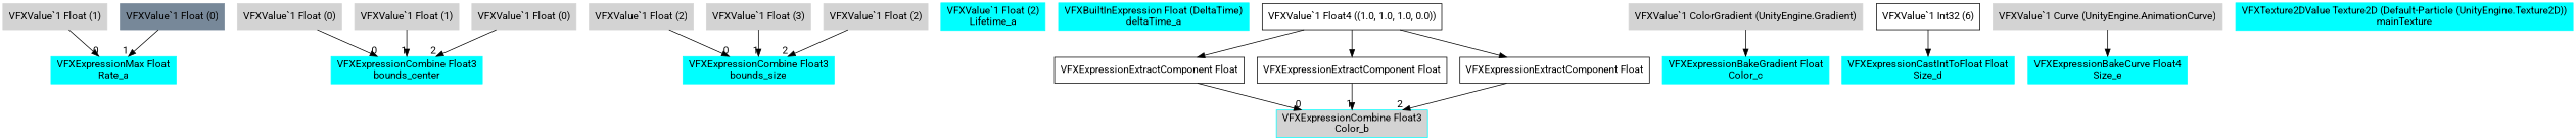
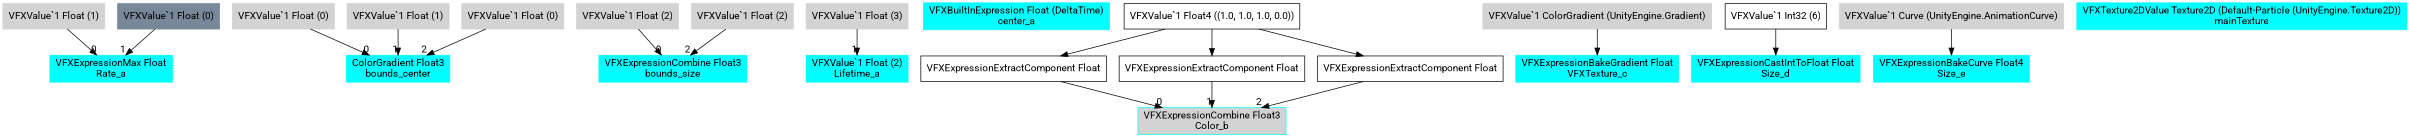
  digraph {
    fontname=Roboto
    node [color=cyan fontname=Roboto shape=box style=filled]
    edge [fontname=Roboto]
    n1 [label="VFXExpressionMax Float\nRate_a"]
    n2 [color=lightgray label="VFXValue`1 Float (1)"]
    n3 [color=lightslategray label="VFXValue`1 Float (0)"]
-   n4 [label="VFXExpressionCombine Float3\nbounds_center"]
+   n4 [label="ColorGradient Float3\nbounds_center"]
    n5 [color=lightgray label="VFXValue`1 Float (0)"]
    n6 [color=lightgray label="VFXValue`1 Float (1)"]
    n7 [color=lightgray label="VFXValue`1 Float (0)"]
    n8 [label="VFXExpressionCombine Float3\nbounds_size"]
    n9 [color=lightgray label="VFXValue`1 Float (2)"]
    n10 [color=lightgray label="VFXValue`1 Float (3)"]
    n11 [color=lightgray label="VFXValue`1 Float (2)"]
    n12 [label="VFXValue`1 Float (2)\nLifetime_a"]
-   n13 [label="VFXBuiltInExpression Float (DeltaTime)\ndeltaTime_a"]
+   n13 [label="VFXBuiltInExpression Float (DeltaTime)\ncenter_a"]
    n14 [fillcolor=lightgray label="VFXExpressionCombine Float3\nColor_b"]
    n15 [label="VFXExpressionExtractComponent Float" color="" style=""]
    n16 [label="VFXValue`1 Float4 ((1.0, 1.0, 1.0, 0.0))" color="" style=""]
    n17 [label="VFXExpressionExtractComponent Float" color="" style=""]
    n18 [label="VFXExpressionExtractComponent Float" color="" style=""]
-   n19 [label="VFXExpressionBakeGradient Float\nColor_c"]
+   n19 [label="VFXExpressionBakeGradient Float\nVFXTexture_c"]
    n20 [color=lightgray label="VFXValue`1 ColorGradient (UnityEngine.Gradient)"]
    n21 [label="VFXExpressionCastIntToFloat Float\nSize_d"]
    n22 [label="VFXValue`1 Int32 (6)" color="" style=""]
    n23 [label="VFXExpressionBakeCurve Float4\nSize_e"]
    n24 [color=lightgray label="VFXValue`1 Curve (UnityEngine.AnimationCurve)"]
    n25 [label="VFXTexture2DValue Texture2D (Default-Particle (UnityEngine.Texture2D))\nmainTexture"]
    n2 -> n1 [headlabel=0]
    n3 -> n1 [headlabel=1]
    n5 -> n4 [headlabel=0]
    n6 -> n4 [headlabel=1]
    n7 -> n4 [headlabel=2]
    n9 -> n8 [headlabel=0]
-   n10 -> n8 [headlabel=1]
+   n10 -> n12 [headlabel=1]
    n11 -> n8 [headlabel=2]
    n15 -> n14 [headlabel=0]
    n16 -> n15
    n16 -> n17
    n16 -> n18
    n17 -> n14 [headlabel=1]
    n18 -> n14 [headlabel=2]
    n20 -> n19
    n22 -> n21
    n24 -> n23
  }
